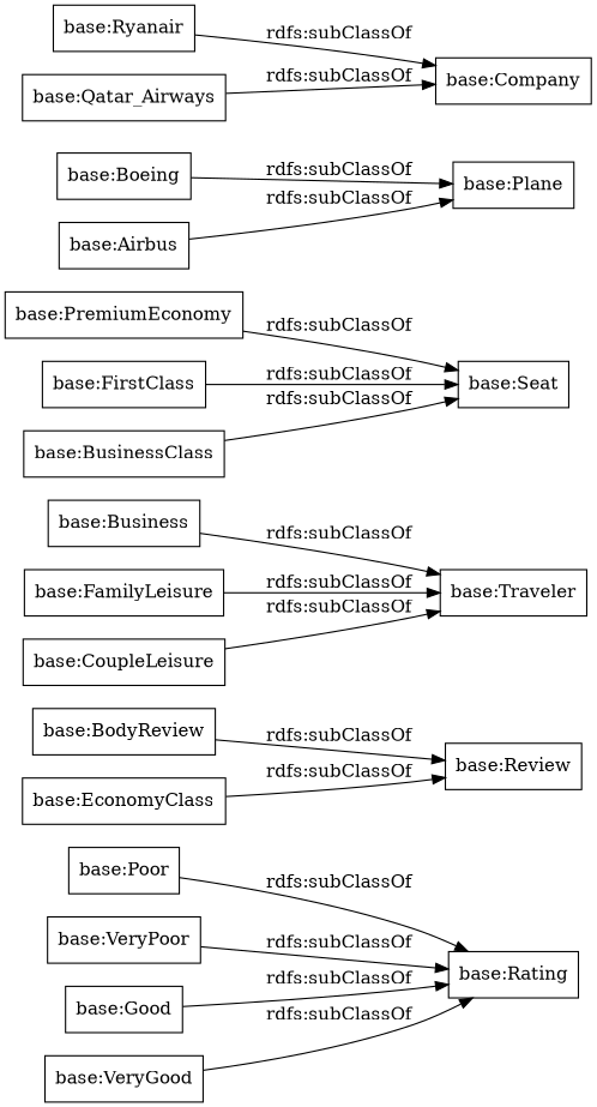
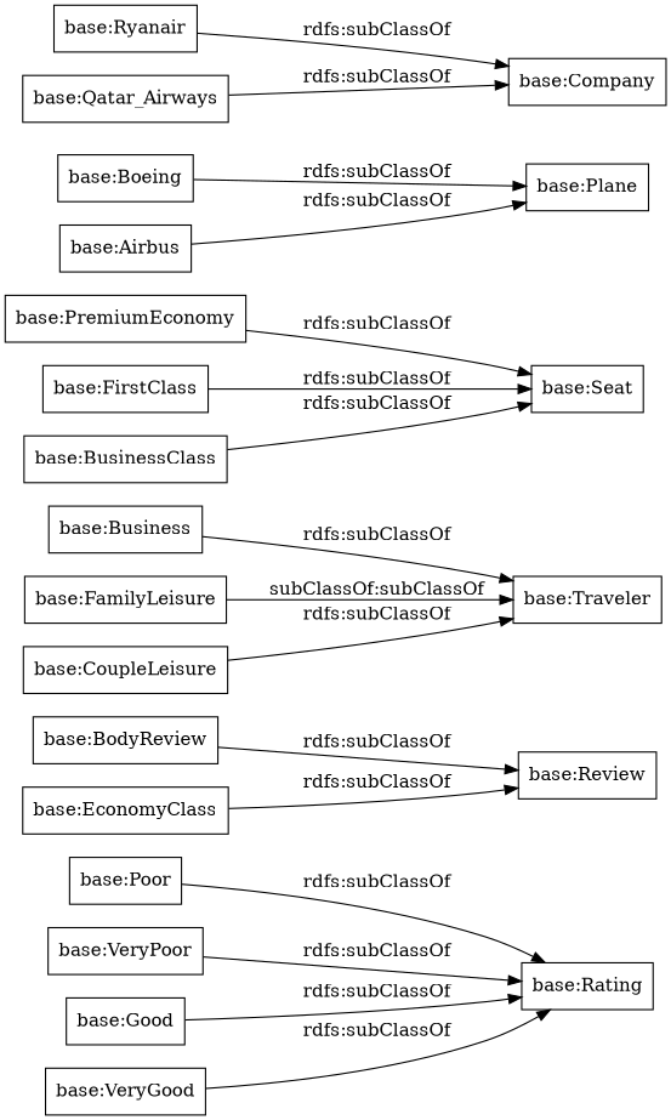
  digraph {
    rankdir=LR
    node [color=black shape=rectangle]
    "base:Poor"
    "base:Rating"
    "base:BodyReview"
    "base:Review"
    "base:EconomyClass"
    "base:Business"
    "base:Traveler"
    "base:PremiumEconomy"
    "base:Seat"
    "base:VeryPoor"
    "base:FamilyLeisure"
    "base:Boeing"
    "base:Plane"
    "base:CoupleLeisure"
    "base:Airbus"
    "base:Ryanair"
    "base:Company"
    "base:Qatar_Airways"
    "base:FirstClass"
    "base:Good"
    "base:VeryGood"
    "base:BusinessClass"
    "base:Poor" -> "base:Rating" [label="rdfs:subClassOf"]
    "base:BodyReview" -> "base:Review" [label="rdfs:subClassOf"]
    "base:EconomyClass" -> "base:Review" [label="rdfs:subClassOf"]
    "base:Business" -> "base:Traveler" [label="rdfs:subClassOf"]
    "base:PremiumEconomy" -> "base:Seat" [label="rdfs:subClassOf"]
    "base:VeryPoor" -> "base:Rating" [label="rdfs:subClassOf"]
-   "base:FamilyLeisure" -> "base:Traveler" [label="rdfs:subClassOf"]
+   "base:FamilyLeisure" -> "base:Traveler" [label="subClassOf:subClassOf"]
    "base:Boeing" -> "base:Plane" [label="rdfs:subClassOf"]
    "base:CoupleLeisure" -> "base:Traveler" [label="rdfs:subClassOf"]
    "base:Airbus" -> "base:Plane" [label="rdfs:subClassOf"]
    "base:Ryanair" -> "base:Company" [label="rdfs:subClassOf"]
    "base:Qatar_Airways" -> "base:Company" [label="rdfs:subClassOf"]
    "base:FirstClass" -> "base:Seat" [label="rdfs:subClassOf"]
    "base:Good" -> "base:Rating" [label="rdfs:subClassOf"]
    "base:VeryGood" -> "base:Rating" [label="rdfs:subClassOf"]
    "base:BusinessClass" -> "base:Seat" [label="rdfs:subClassOf"]
  }
